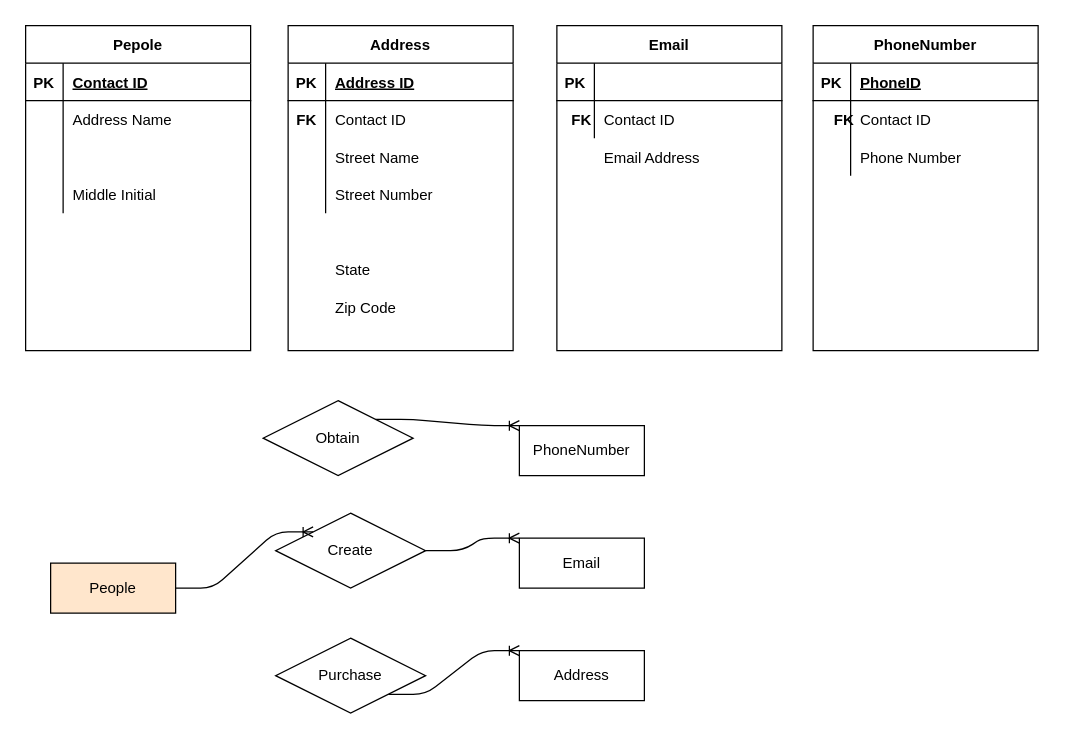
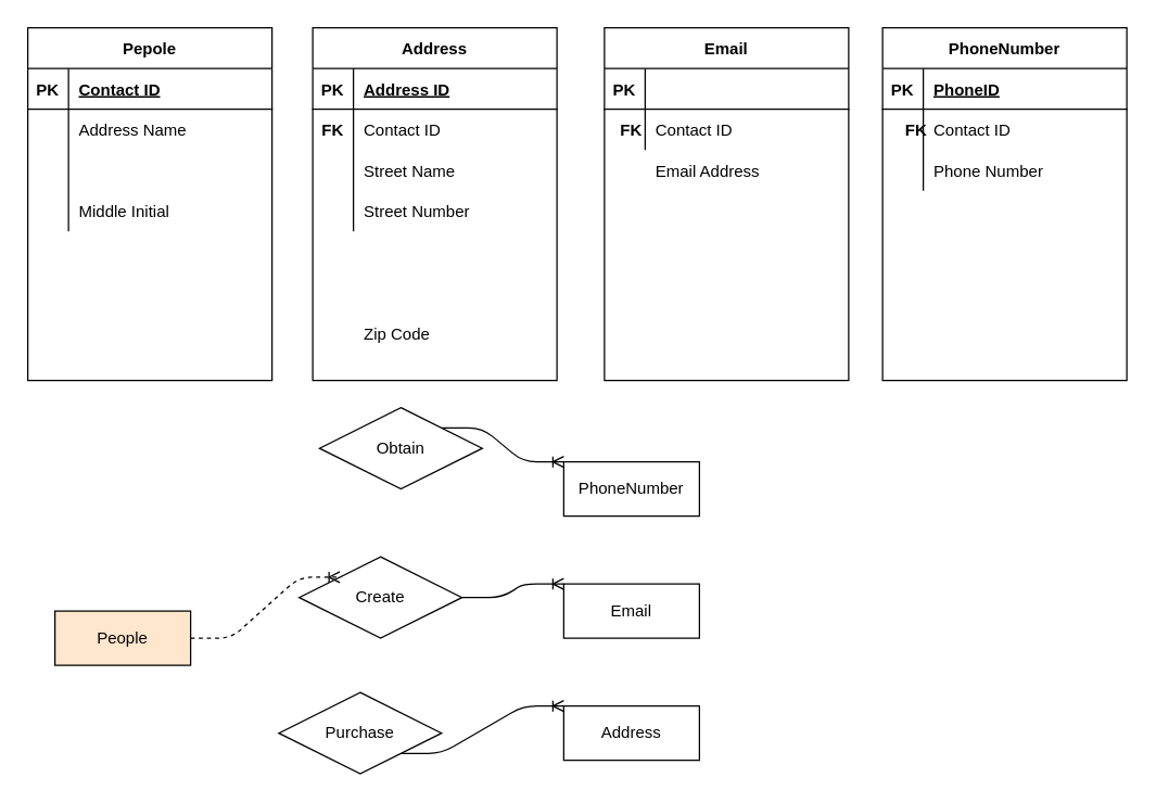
  <mxCell id="0" />
  <mxCell id="1" parent="0" />
  <mxCell id="2" value="Pepole" style="shape=table;startSize=30;container=1;collapsible=1;childLayout=tableLayout;fixedRows=1;rowLines=0;fontStyle=1;align=center;resizeLast=1;" parent="1" vertex="1"><mxGeometry x="20" y="20" width="180" height="260" as="geometry" /></mxCell>
  <mxCell id="3" value="" style="shape=partialRectangle;collapsible=0;dropTarget=0;pointerEvents=0;fillColor=none;top=0;left=0;bottom=1;right=0;points=[[0,0.5],[1,0.5]];portConstraint=eastwest;" parent="2" vertex="1"><mxGeometry y="30" width="180" height="30" as="geometry" /></mxCell>
  <mxCell id="4" value="PK" style="shape=partialRectangle;connectable=0;fillColor=none;top=0;left=0;bottom=0;right=0;fontStyle=1;overflow=hidden;" parent="3" vertex="1"><mxGeometry width="30" height="30" as="geometry" /></mxCell>
  <mxCell id="5" value="Contact ID" style="shape=partialRectangle;connectable=0;fillColor=none;top=0;left=0;bottom=0;right=0;align=left;spacingLeft=6;fontStyle=5;overflow=hidden;" parent="3" vertex="1"><mxGeometry x="30" width="150" height="30" as="geometry" /></mxCell>
  <mxCell id="6" value="" style="shape=partialRectangle;collapsible=0;dropTarget=0;pointerEvents=0;fillColor=none;top=0;left=0;bottom=0;right=0;points=[[0,0.5],[1,0.5]];portConstraint=eastwest;" parent="2" vertex="1"><mxGeometry y="60" width="180" height="30" as="geometry" /></mxCell>
  <mxCell id="7" value="" style="shape=partialRectangle;connectable=0;fillColor=none;top=0;left=0;bottom=0;right=0;editable=1;overflow=hidden;" parent="6" vertex="1"><mxGeometry width="30" height="30" as="geometry" /></mxCell>
  <mxCell id="8" value="Address Name" style="shape=partialRectangle;connectable=0;fillColor=none;top=0;left=0;bottom=0;right=0;align=left;spacingLeft=6;overflow=hidden;" parent="6" vertex="1"><mxGeometry x="30" width="150" height="30" as="geometry" /></mxCell>
  <mxCell id="9" value="" style="shape=partialRectangle;collapsible=0;dropTarget=0;pointerEvents=0;fillColor=none;top=0;left=0;bottom=0;right=0;points=[[0,0.5],[1,0.5]];portConstraint=eastwest;" parent="2" vertex="1"><mxGeometry y="90" width="180" height="30" as="geometry" /></mxCell>
  <mxCell id="10" value="" style="shape=partialRectangle;connectable=0;fillColor=none;top=0;left=0;bottom=0;right=0;editable=1;overflow=hidden;" parent="9" vertex="1"><mxGeometry width="30" height="30" as="geometry" /></mxCell>
  <mxCell id="11" value="" style="shape=partialRectangle;collapsible=0;dropTarget=0;pointerEvents=0;fillColor=none;top=0;left=0;bottom=0;right=0;points=[[0,0.5],[1,0.5]];portConstraint=eastwest;" parent="2" vertex="1"><mxGeometry y="120" width="180" height="30" as="geometry" /></mxCell>
  <mxCell id="12" value="" style="shape=partialRectangle;connectable=0;fillColor=none;top=0;left=0;bottom=0;right=0;editable=1;overflow=hidden;" parent="11" vertex="1"><mxGeometry width="30" height="30" as="geometry" /></mxCell>
  <mxCell id="13" value="Middle Initial" style="shape=partialRectangle;connectable=0;fillColor=none;top=0;left=0;bottom=0;right=0;align=left;spacingLeft=6;overflow=hidden;" parent="11" vertex="1"><mxGeometry x="30" width="150" height="30" as="geometry" /></mxCell>
  <mxCell id="14" value="Address" style="shape=table;startSize=30;container=1;collapsible=1;childLayout=tableLayout;fixedRows=1;rowLines=0;fontStyle=1;align=center;resizeLast=1;" parent="1" vertex="1"><mxGeometry x="230" y="20" width="180" height="260" as="geometry" /></mxCell>
  <mxCell id="15" value="" style="shape=partialRectangle;collapsible=0;dropTarget=0;pointerEvents=0;fillColor=none;top=0;left=0;bottom=1;right=0;points=[[0,0.5],[1,0.5]];portConstraint=eastwest;" parent="14" vertex="1"><mxGeometry y="30" width="180" height="30" as="geometry" /></mxCell>
  <mxCell id="16" value="PK" style="shape=partialRectangle;connectable=0;fillColor=none;top=0;left=0;bottom=0;right=0;fontStyle=1;overflow=hidden;" parent="15" vertex="1"><mxGeometry width="30" height="30" as="geometry" /></mxCell>
  <mxCell id="17" value="Address ID" style="shape=partialRectangle;connectable=0;fillColor=none;top=0;left=0;bottom=0;right=0;align=left;spacingLeft=6;fontStyle=5;overflow=hidden;" parent="15" vertex="1"><mxGeometry x="30" width="150" height="30" as="geometry" /></mxCell>
  <mxCell id="18" value="" style="shape=partialRectangle;collapsible=0;dropTarget=0;pointerEvents=0;fillColor=none;top=0;left=0;bottom=0;right=0;points=[[0,0.5],[1,0.5]];portConstraint=eastwest;" parent="14" vertex="1"><mxGeometry y="60" width="180" height="30" as="geometry" /></mxCell>
  <mxCell id="19" value="" style="shape=partialRectangle;connectable=0;fillColor=none;top=0;left=0;bottom=0;right=0;editable=1;overflow=hidden;" parent="18" vertex="1"><mxGeometry width="30" height="30" as="geometry" /></mxCell>
  <mxCell id="20" value="Contact ID" style="shape=partialRectangle;connectable=0;fillColor=none;top=0;left=0;bottom=0;right=0;align=left;spacingLeft=6;overflow=hidden;" parent="18" vertex="1"><mxGeometry x="30" width="150" height="30" as="geometry" /></mxCell>
  <mxCell id="21" value="" style="shape=partialRectangle;collapsible=0;dropTarget=0;pointerEvents=0;fillColor=none;top=0;left=0;bottom=0;right=0;points=[[0,0.5],[1,0.5]];portConstraint=eastwest;" parent="14" vertex="1"><mxGeometry y="90" width="180" height="30" as="geometry" /></mxCell>
  <mxCell id="22" value="" style="shape=partialRectangle;connectable=0;fillColor=none;top=0;left=0;bottom=0;right=0;editable=1;overflow=hidden;" parent="21" vertex="1"><mxGeometry width="30" height="30" as="geometry" /></mxCell>
  <mxCell id="23" value="Street Name" style="shape=partialRectangle;connectable=0;fillColor=none;top=0;left=0;bottom=0;right=0;align=left;spacingLeft=6;overflow=hidden;" parent="21" vertex="1"><mxGeometry x="30" width="150" height="30" as="geometry" /></mxCell>
  <mxCell id="24" value="" style="shape=partialRectangle;collapsible=0;dropTarget=0;pointerEvents=0;fillColor=none;top=0;left=0;bottom=0;right=0;points=[[0,0.5],[1,0.5]];portConstraint=eastwest;" parent="14" vertex="1"><mxGeometry y="120" width="180" height="30" as="geometry" /></mxCell>
  <mxCell id="25" value="" style="shape=partialRectangle;connectable=0;fillColor=none;top=0;left=0;bottom=0;right=0;editable=1;overflow=hidden;" parent="24" vertex="1"><mxGeometry width="30" height="30" as="geometry" /></mxCell>
  <mxCell id="26" value="Street Number" style="shape=partialRectangle;connectable=0;fillColor=none;top=0;left=0;bottom=0;right=0;align=left;spacingLeft=6;overflow=hidden;" parent="24" vertex="1"><mxGeometry x="30" width="150" height="30" as="geometry" /></mxCell>
  <mxCell id="27" value="" style="shape=partialRectangle;connectable=0;fillColor=none;top=0;left=0;bottom=0;right=0;align=left;spacingLeft=6;overflow=hidden;" parent="1" vertex="1"><mxGeometry x="50" y="260" width="150" height="30" as="geometry" /></mxCell>
  <mxCell id="28" value="Zip Code" style="shape=partialRectangle;connectable=0;fillColor=none;top=0;left=0;bottom=0;right=0;align=left;spacingLeft=6;overflow=hidden;" parent="1" vertex="1"><mxGeometry x="260" y="230" width="150" height="30" as="geometry" /></mxCell>
- <mxCell id="29" value="State" style="shape=partialRectangle;connectable=0;fillColor=none;top=0;left=0;bottom=0;right=0;align=left;spacingLeft=6;overflow=hidden;" parent="1" vertex="1"><mxGeometry x="260" y="200" width="150" height="30" as="geometry" /></mxCell>
  <mxCell id="30" value="FK" style="shape=partialRectangle;connectable=0;fillColor=none;top=0;left=0;bottom=0;right=0;fontStyle=1;overflow=hidden;" parent="1" vertex="1"><mxGeometry x="230" y="80" width="30" height="30" as="geometry" /></mxCell>
  <mxCell id="31" value="Email Address" style="shape=partialRectangle;connectable=0;fillColor=none;top=0;left=0;bottom=0;right=0;align=left;spacingLeft=6;overflow=hidden;" parent="1" vertex="1"><mxGeometry x="475" y="110" width="150" height="30" as="geometry" /></mxCell>
  <mxCell id="32" value="FK" style="shape=partialRectangle;connectable=0;fillColor=none;top=0;left=0;bottom=0;right=0;fontStyle=1;overflow=hidden;" parent="1" vertex="1"><mxGeometry x="450" y="80" width="30" height="30" as="geometry" /></mxCell>
  <mxCell id="33" value="People" style="whiteSpace=wrap;html=1;align=center;fillColor=#ffe6cc;" parent="1" vertex="1"><mxGeometry x="40" y="450" width="100" height="40" as="geometry" /></mxCell>
  <mxCell id="34" value="Email" style="whiteSpace=wrap;html=1;align=center;" parent="1" vertex="1"><mxGeometry x="415" y="430" width="100" height="40" as="geometry" /></mxCell>
  <mxCell id="35" value="Address" style="whiteSpace=wrap;html=1;align=center;" parent="1" vertex="1"><mxGeometry x="415" y="520" width="100" height="40" as="geometry" /></mxCell>
  <mxCell id="36" value="PhoneNumber" style="whiteSpace=wrap;html=1;align=center;" vertex="1" parent="1"><mxGeometry x="415" y="340" width="100" height="40" as="geometry" /></mxCell>
  <mxCell id="37" value="FK" style="shape=partialRectangle;connectable=0;fillColor=none;top=0;left=0;bottom=0;right=0;fontStyle=1;overflow=hidden;" vertex="1" parent="1"><mxGeometry x="660" y="80" width="30" height="30" as="geometry" /></mxCell>
  <mxCell id="38" value="Email" style="shape=table;startSize=30;container=1;collapsible=1;childLayout=tableLayout;fixedRows=1;rowLines=0;fontStyle=1;align=center;resizeLast=1;" parent="1" vertex="1"><mxGeometry x="445" y="20" width="180" height="260" as="geometry" /></mxCell>
  <mxCell id="39" value="" style="shape=partialRectangle;collapsible=0;dropTarget=0;pointerEvents=0;fillColor=none;top=0;left=0;bottom=1;right=0;points=[[0,0.5],[1,0.5]];portConstraint=eastwest;" parent="38" vertex="1"><mxGeometry y="30" width="180" height="30" as="geometry" /></mxCell>
  <mxCell id="40" value="PK" style="shape=partialRectangle;connectable=0;fillColor=none;top=0;left=0;bottom=0;right=0;fontStyle=1;overflow=hidden;" parent="39" vertex="1"><mxGeometry width="30" height="30" as="geometry" /></mxCell>
  <mxCell id="41" value="" style="shape=partialRectangle;collapsible=0;dropTarget=0;pointerEvents=0;fillColor=none;top=0;left=0;bottom=0;right=0;points=[[0,0.5],[1,0.5]];portConstraint=eastwest;" parent="38" vertex="1"><mxGeometry y="60" width="180" height="30" as="geometry" /></mxCell>
  <mxCell id="42" value="" style="shape=partialRectangle;connectable=0;fillColor=none;top=0;left=0;bottom=0;right=0;editable=1;overflow=hidden;" parent="41" vertex="1"><mxGeometry width="30" height="30" as="geometry" /></mxCell>
  <mxCell id="43" value="Contact ID" style="shape=partialRectangle;connectable=0;fillColor=none;top=0;left=0;bottom=0;right=0;align=left;spacingLeft=6;overflow=hidden;" parent="41" vertex="1"><mxGeometry x="30" width="150" height="30" as="geometry" /></mxCell>
  <mxCell id="44" value="PhoneNumber" style="shape=table;startSize=30;container=1;collapsible=1;childLayout=tableLayout;fixedRows=1;rowLines=0;fontStyle=1;align=center;resizeLast=1;" vertex="1" parent="1"><mxGeometry x="650" y="20" width="180" height="260" as="geometry" /></mxCell>
  <mxCell id="45" value="" style="shape=partialRectangle;collapsible=0;dropTarget=0;pointerEvents=0;fillColor=none;top=0;left=0;bottom=1;right=0;points=[[0,0.5],[1,0.5]];portConstraint=eastwest;" vertex="1" parent="44"><mxGeometry y="30" width="180" height="30" as="geometry" /></mxCell>
  <mxCell id="46" value="PK" style="shape=partialRectangle;connectable=0;fillColor=none;top=0;left=0;bottom=0;right=0;fontStyle=1;overflow=hidden;" vertex="1" parent="45"><mxGeometry width="30" height="30" as="geometry" /></mxCell>
  <mxCell id="47" value="PhoneID" style="shape=partialRectangle;connectable=0;fillColor=none;top=0;left=0;bottom=0;right=0;align=left;spacingLeft=6;fontStyle=5;overflow=hidden;" vertex="1" parent="45"><mxGeometry x="30" width="150" height="30" as="geometry" /></mxCell>
  <mxCell id="48" value="" style="shape=partialRectangle;collapsible=0;dropTarget=0;pointerEvents=0;fillColor=none;top=0;left=0;bottom=0;right=0;points=[[0,0.5],[1,0.5]];portConstraint=eastwest;" vertex="1" parent="44"><mxGeometry y="60" width="180" height="30" as="geometry" /></mxCell>
  <mxCell id="49" value="" style="shape=partialRectangle;connectable=0;fillColor=none;top=0;left=0;bottom=0;right=0;editable=1;overflow=hidden;" vertex="1" parent="48"><mxGeometry width="30" height="30" as="geometry" /></mxCell>
  <mxCell id="50" value="Contact ID" style="shape=partialRectangle;connectable=0;fillColor=none;top=0;left=0;bottom=0;right=0;align=left;spacingLeft=6;overflow=hidden;" vertex="1" parent="48"><mxGeometry x="30" width="150" height="30" as="geometry" /></mxCell>
  <mxCell id="51" value="" style="shape=partialRectangle;collapsible=0;dropTarget=0;pointerEvents=0;fillColor=none;top=0;left=0;bottom=0;right=0;points=[[0,0.5],[1,0.5]];portConstraint=eastwest;" vertex="1" parent="44"><mxGeometry y="90" width="180" height="30" as="geometry" /></mxCell>
  <mxCell id="52" value="" style="shape=partialRectangle;connectable=0;fillColor=none;top=0;left=0;bottom=0;right=0;editable=1;overflow=hidden;" vertex="1" parent="51"><mxGeometry width="30" height="30" as="geometry" /></mxCell>
  <mxCell id="53" value="Phone Number" style="shape=partialRectangle;connectable=0;fillColor=none;top=0;left=0;bottom=0;right=0;align=left;spacingLeft=6;overflow=hidden;" vertex="1" parent="51"><mxGeometry x="30" width="150" height="30" as="geometry" /></mxCell>
  <mxCell id="54" value="" style="edgeStyle=entityRelationEdgeStyle;fontSize=12;html=1;endArrow=ERoneToMany;exitX=1;exitY=0.5;exitDx=0;exitDy=0;entryX=0;entryY=0;entryDx=0;entryDy=0;" edge="1" parent="1" source="59" target="34"><mxGeometry width="100" height="100" relative="1" as="geometry"><mxPoint x="230" y="470" as="sourcePoint" /><mxPoint x="330" y="370" as="targetPoint" /></mxGeometry></mxCell>
  <mxCell id="55" value="" style="edgeStyle=entityRelationEdgeStyle;fontSize=12;html=1;endArrow=ERoneToMany;entryX=0;entryY=0;entryDx=0;entryDy=0;exitX=1;exitY=1;exitDx=0;exitDy=0;" edge="1" parent="1" source="58" target="35"><mxGeometry width="100" height="100" relative="1" as="geometry"><mxPoint x="195" y="600" as="sourcePoint" /><mxPoint x="295" y="500" as="targetPoint" /></mxGeometry></mxCell>
  <mxCell id="56" value="" style="edgeStyle=entityRelationEdgeStyle;fontSize=12;html=1;endArrow=ERoneToMany;exitX=1;exitY=0;exitDx=0;exitDy=0;entryX=0;entryY=0;entryDx=0;entryDy=0;" edge="1" parent="1" source="57" target="36"><mxGeometry width="100" height="100" relative="1" as="geometry"><mxPoint x="195" y="450" as="sourcePoint" /><mxPoint x="295" y="350" as="targetPoint" /></mxGeometry></mxCell>
- <mxCell id="57" value="Obtain" style="shape=rhombus;perimeter=rhombusPerimeter;whiteSpace=wrap;html=1;align=center;" vertex="1" parent="1"><mxGeometry x="210" y="320" width="120" height="60" as="geometry" /></mxCell>
- <mxCell id="58" value="Purchase" style="shape=rhombus;perimeter=rhombusPerimeter;whiteSpace=wrap;html=1;align=center;" parent="1" vertex="1"><mxGeometry x="220" y="510" width="120" height="60" as="geometry" /></mxCell>
+ <mxCell id="57" value="Obtain" style="shape=rhombus;perimeter=rhombusPerimeter;whiteSpace=wrap;html=1;align=center;" vertex="1" parent="1"><mxGeometry x="235" y="300" width="120" height="60" as="geometry" /></mxCell>
+ <mxCell id="58" value="Purchase" style="shape=rhombus;perimeter=rhombusPerimeter;whiteSpace=wrap;html=1;align=center;" parent="1" vertex="1"><mxGeometry x="205" y="510" width="120" height="60" as="geometry" /></mxCell>
  <mxCell id="59" value="Create" style="shape=rhombus;perimeter=rhombusPerimeter;whiteSpace=wrap;html=1;align=center;" parent="1" vertex="1"><mxGeometry x="220" y="410" width="120" height="60" as="geometry" /></mxCell>
- <mxCell id="60" value="" style="edgeStyle=entityRelationEdgeStyle;fontSize=12;html=1;endArrow=ERoneToMany;exitX=1;exitY=0.5;exitDx=0;exitDy=0;entryX=0;entryY=0;entryDx=0;entryDy=0;" edge="1" parent="1" source="33" target="59"><mxGeometry width="100" height="100" relative="1" as="geometry"><mxPoint x="140" y="470" as="sourcePoint" /><mxPoint x="415" y="430" as="targetPoint" /></mxGeometry></mxCell>
+ <mxCell id="60" value="" style="edgeStyle=entityRelationEdgeStyle;fontSize=12;html=1;endArrow=ERoneToMany;exitX=1;exitY=0.5;exitDx=0;exitDy=0;entryX=0;entryY=0;entryDx=0;entryDy=0;dashed=1;" edge="1" parent="1" source="33" target="59"><mxGeometry width="100" height="100" relative="1" as="geometry"><mxPoint x="140" y="470" as="sourcePoint" /><mxPoint x="415" y="430" as="targetPoint" /></mxGeometry></mxCell>
